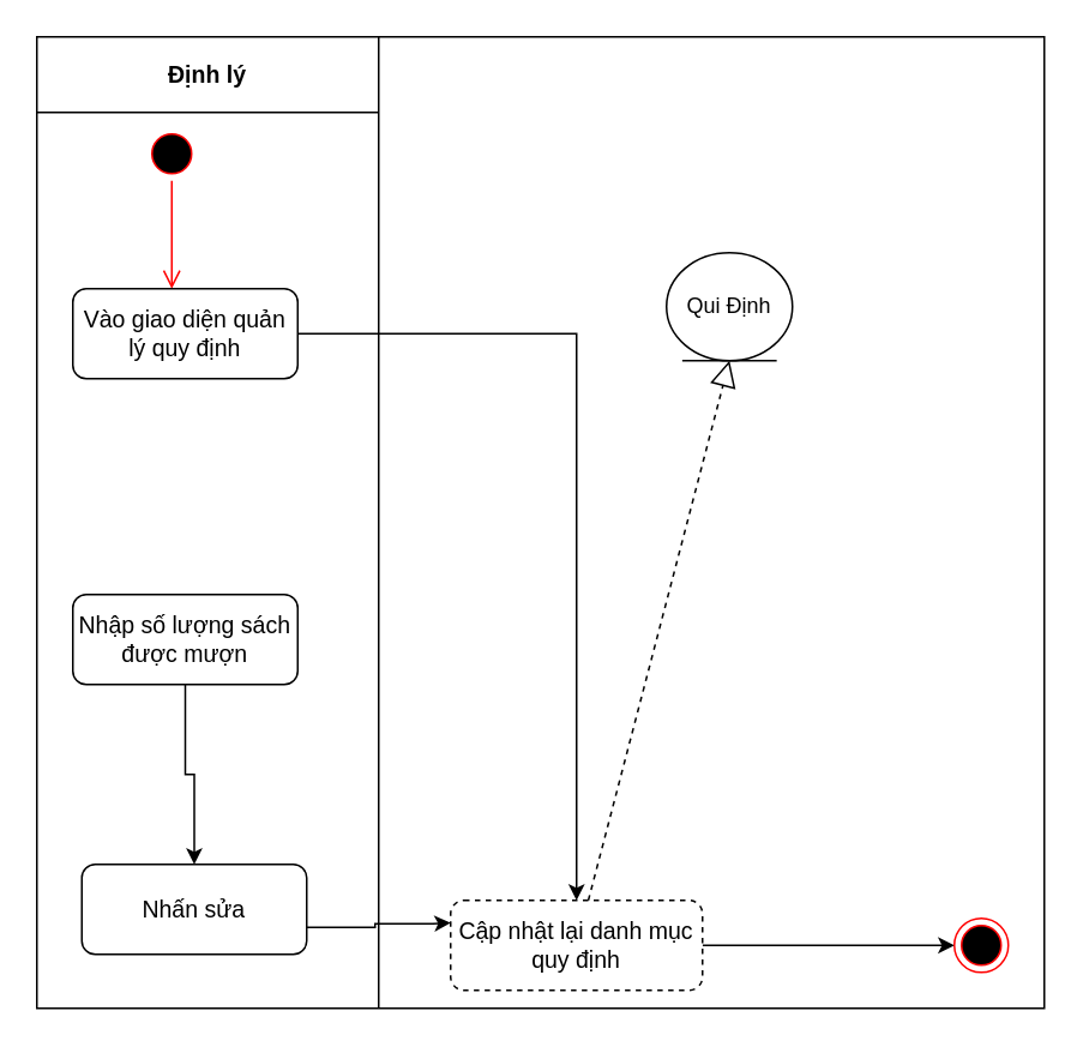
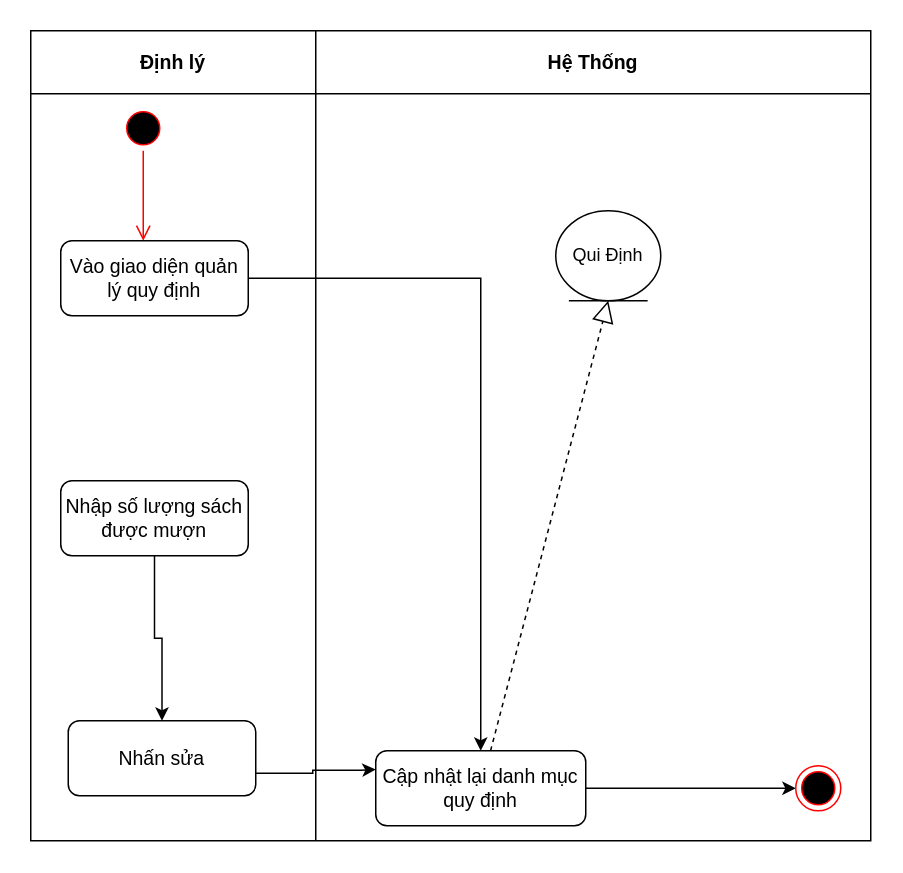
  <mxCell id="0" />
  <mxCell id="1" parent="0" />
  <mxCell id="2" value="" style="shape=table;html=1;whiteSpace=wrap;startSize=0;container=1;collapsible=0;childLayout=tableLayout;" parent="1" vertex="1"><mxGeometry x="20" y="20" width="560" height="540" as="geometry" /></mxCell>
  <mxCell id="3" value="" style="shape=partialRectangle;html=1;whiteSpace=wrap;collapsible=0;dropTarget=0;pointerEvents=0;fillColor=none;top=0;left=0;bottom=0;right=0;points=[[0,0.5],[1,0.5]];portConstraint=eastwest;" parent="2" vertex="1"><mxGeometry width="560" height="42" as="geometry" /></mxCell>
  <mxCell id="4" value="&lt;b&gt;&lt;font style=&quot;font-size: 13px&quot;&gt;Định lý&lt;/font&gt;&lt;/b&gt;" style="shape=partialRectangle;html=1;whiteSpace=wrap;connectable=0;overflow=hidden;fillColor=none;top=0;left=0;bottom=0;right=0;" parent="3" vertex="1"><mxGeometry width="190" height="42" as="geometry" /></mxCell>
+ <mxCell id="5" value="&lt;b&gt;&lt;font style=&quot;font-size: 13px&quot;&gt;Hệ Thống&lt;/font&gt;&lt;/b&gt;" style="shape=partialRectangle;html=1;whiteSpace=wrap;connectable=0;overflow=hidden;fillColor=none;top=0;left=0;bottom=0;right=0;" parent="3" vertex="1"><mxGeometry x="190" width="370" height="42" as="geometry" /></mxCell>
  <mxCell id="6" value="" style="shape=partialRectangle;html=1;whiteSpace=wrap;collapsible=0;dropTarget=0;pointerEvents=0;fillColor=none;top=0;left=0;bottom=0;right=0;points=[[0,0.5],[1,0.5]];portConstraint=eastwest;" parent="2" vertex="1"><mxGeometry y="42" width="560" height="498" as="geometry" /></mxCell>
  <mxCell id="7" value="" style="shape=partialRectangle;html=1;whiteSpace=wrap;connectable=0;overflow=hidden;fillColor=none;top=0;left=0;bottom=0;right=0;" parent="6" vertex="1"><mxGeometry width="190" height="498" as="geometry" /></mxCell>
  <mxCell id="8" value="" style="shape=partialRectangle;html=1;whiteSpace=wrap;connectable=0;overflow=hidden;fillColor=none;top=0;left=0;bottom=0;right=0;" parent="6" vertex="1"><mxGeometry x="190" width="370" height="498" as="geometry" /></mxCell>
  <mxCell id="9" value="" style="ellipse;html=1;shape=startState;fillColor=#000000;strokeColor=#ff0000;" parent="1" vertex="1"><mxGeometry x="80" y="70" width="30" height="30" as="geometry" /></mxCell>
  <mxCell id="10" value="" style="edgeStyle=orthogonalEdgeStyle;html=1;verticalAlign=bottom;endArrow=open;endSize=8;strokeColor=#ff0000;" parent="1" source="9" edge="1"><mxGeometry relative="1" as="geometry"><mxPoint x="95" y="160" as="targetPoint" /></mxGeometry></mxCell>
  <mxCell id="11" style="edgeStyle=orthogonalEdgeStyle;rounded=0;orthogonalLoop=1;jettySize=auto;html=1;" parent="1" source="12" target="17" edge="1"><mxGeometry relative="1" as="geometry" /></mxCell>
  <mxCell id="12" value="Vào giao diện quản lý quy định" style="rounded=1;whiteSpace=wrap;html=1;fontSize=13;strokeColor=#000000;" parent="1" vertex="1"><mxGeometry x="40" y="160" width="125" height="50" as="geometry" /></mxCell>
  <mxCell id="13" style="edgeStyle=orthogonalEdgeStyle;rounded=0;orthogonalLoop=1;jettySize=auto;html=1;exitX=0.5;exitY=1;exitDx=0;exitDy=0;" parent="1" edge="1"><mxGeometry relative="1" as="geometry"><mxPoint x="102.5" y="300" as="sourcePoint" /><mxPoint x="102.5" y="300" as="targetPoint" /></mxGeometry></mxCell>
  <mxCell id="14" style="edgeStyle=orthogonalEdgeStyle;rounded=0;orthogonalLoop=1;jettySize=auto;html=1;entryX=0.5;entryY=0;entryDx=0;entryDy=0;" parent="1" source="15" target="22" edge="1"><mxGeometry relative="1" as="geometry" /></mxCell>
- <mxCell id="15" value="Nhập số lượng sách được mượn" style="rounded=1;whiteSpace=wrap;html=1;fontSize=13;strokeColor=#000000;" parent="1" vertex="1"><mxGeometry x="40" y="330" width="125" height="50" as="geometry" /></mxCell>
+ <mxCell id="15" value="Nhập số lượng sách được mượn" style="rounded=1;whiteSpace=wrap;html=1;fontSize=13;strokeColor=#000000;" parent="1" vertex="1"><mxGeometry x="40" y="320" width="125" height="50" as="geometry" /></mxCell>
  <mxCell id="16" style="edgeStyle=orthogonalEdgeStyle;rounded=0;orthogonalLoop=1;jettySize=auto;html=1;" parent="1" source="17" target="18" edge="1"><mxGeometry relative="1" as="geometry" /></mxCell>
- <mxCell id="17" value="Cập nhật lại danh mục quy định" style="rounded=1;whiteSpace=wrap;html=1;fontSize=13;strokeColor=#000000;dashed=1;" parent="1" vertex="1"><mxGeometry x="250" y="500" width="140" height="50" as="geometry" /></mxCell>
+ <mxCell id="17" value="Cập nhật lại danh mục quy định" style="rounded=1;whiteSpace=wrap;html=1;fontSize=13;strokeColor=#000000;" parent="1" vertex="1"><mxGeometry x="250" y="500" width="140" height="50" as="geometry" /></mxCell>
  <mxCell id="18" value="" style="ellipse;html=1;shape=endState;fillColor=#000000;strokeColor=#ff0000;" parent="1" vertex="1"><mxGeometry x="530" y="510" width="30" height="30" as="geometry" /></mxCell>
  <mxCell id="19" value="Qui Định" style="ellipse;shape=umlEntity;whiteSpace=wrap;html=1;" parent="1" vertex="1"><mxGeometry x="370" y="140" width="70" height="60" as="geometry" /></mxCell>
  <mxCell id="20" value="" style="endArrow=block;dashed=1;endFill=0;endSize=12;html=1;entryX=0.5;entryY=1;entryDx=0;entryDy=0;" parent="1" source="17" target="19" edge="1"><mxGeometry width="160" relative="1" as="geometry"><mxPoint x="300" y="440" as="sourcePoint" /><mxPoint x="460" y="440" as="targetPoint" /></mxGeometry></mxCell>
  <mxCell id="21" style="edgeStyle=orthogonalEdgeStyle;rounded=0;orthogonalLoop=1;jettySize=auto;html=1;entryX=0;entryY=0.25;entryDx=0;entryDy=0;" parent="1" source="22" target="17" edge="1"><mxGeometry relative="1" as="geometry"><Array as="points"><mxPoint x="208" y="515" /><mxPoint x="208" y="513" /><mxPoint x="240" y="513" /></Array></mxGeometry></mxCell>
  <mxCell id="22" value="Nhấn sửa" style="rounded=1;whiteSpace=wrap;html=1;fontSize=13;strokeColor=#000000;" parent="1" vertex="1"><mxGeometry x="45" y="480" width="125" height="50" as="geometry" /></mxCell>
